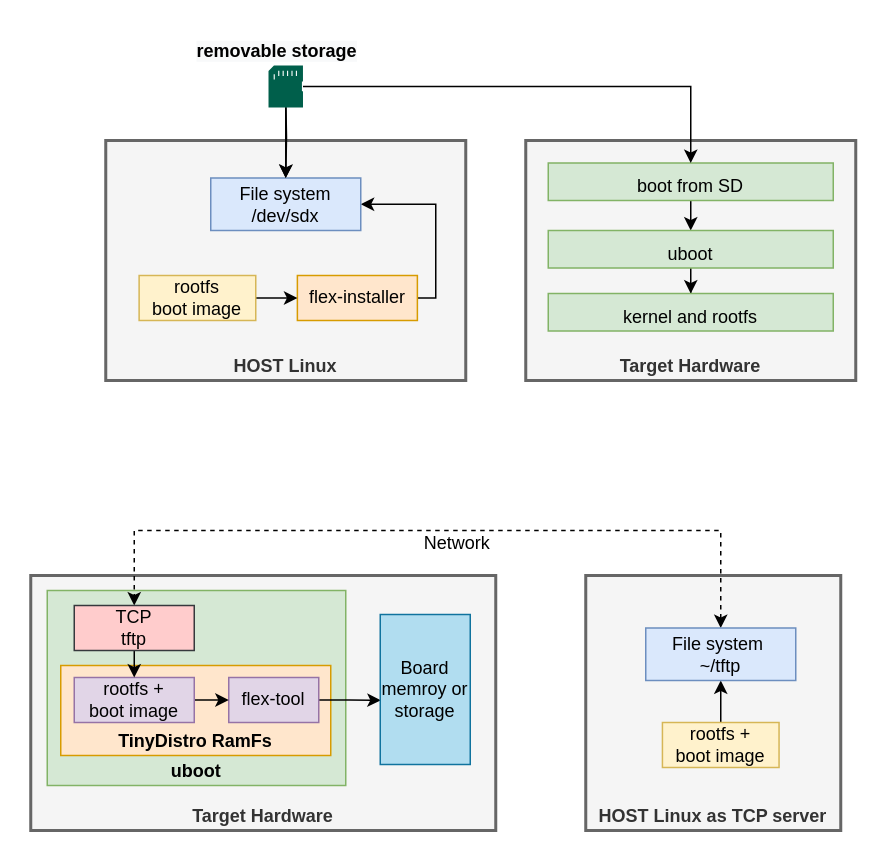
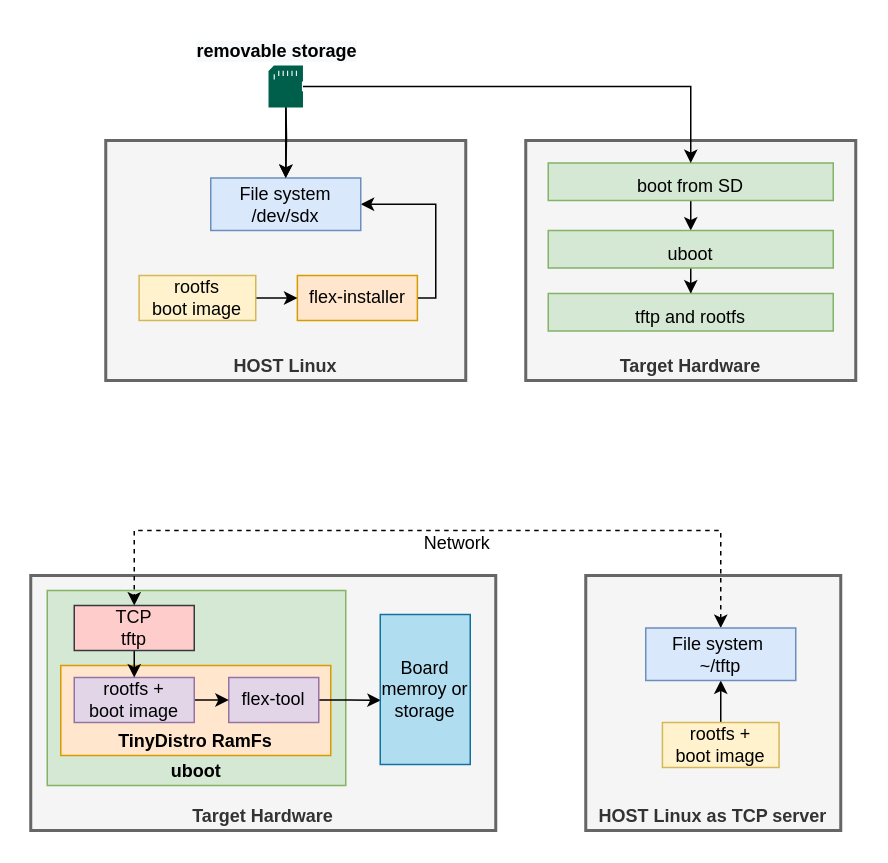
  <mxCell id="0" />
  <mxCell id="1" parent="0" />
  <mxCell id="2" value="HOST Linux" style="rounded=0;whiteSpace=wrap;html=1;verticalAlign=bottom;fontStyle=1;strokeWidth=2;fillColor=#f5f5f5;fontColor=#333333;strokeColor=#666666;" vertex="1" parent="1"><mxGeometry x="70" y="93" width="240" height="160" as="geometry" /></mxCell>
  <mxCell id="3" style="edgeStyle=orthogonalEdgeStyle;rounded=0;orthogonalLoop=1;jettySize=auto;html=1;exitX=1;exitY=0.5;exitDx=0;exitDy=0;entryX=1;entryY=0.5;entryDx=0;entryDy=0;" edge="1" parent="1" source="4" target="8"><mxGeometry relative="1" as="geometry"><Array as="points"><mxPoint x="290" y="198" /><mxPoint x="290" y="136" /></Array></mxGeometry></mxCell>
  <mxCell id="4" value="flex-installer" style="rounded=0;whiteSpace=wrap;html=1;fillColor=#ffe6cc;strokeColor=#d79b00;" vertex="1" parent="1"><mxGeometry x="197.75" y="183" width="80" height="30" as="geometry" /></mxCell>
  <mxCell id="5" value="Target Hardware" style="rounded=0;whiteSpace=wrap;html=1;verticalAlign=bottom;fontStyle=1;strokeWidth=2;fillColor=#f5f5f5;strokeColor=#666666;fontColor=#333333;" vertex="1" parent="1"><mxGeometry x="20" y="383" width="310" height="170" as="geometry" /></mxCell>
  <mxCell id="6" style="edgeStyle=orthogonalEdgeStyle;rounded=0;orthogonalLoop=1;jettySize=auto;html=1;exitX=1;exitY=0.5;exitDx=0;exitDy=0;entryX=0;entryY=0.5;entryDx=0;entryDy=0;" edge="1" parent="1" source="7" target="4"><mxGeometry relative="1" as="geometry" /></mxCell>
  <mxCell id="7" value="rootfs&lt;br&gt;boot image&lt;br&gt;" style="rounded=0;whiteSpace=wrap;html=1;fillColor=#fff2cc;strokeColor=#d6b656;" vertex="1" parent="1"><mxGeometry x="92.25" y="183" width="77.75" height="30" as="geometry" /></mxCell>
  <mxCell id="8" value="File system /dev/sdx" style="rounded=0;whiteSpace=wrap;html=1;fillColor=#dae8fc;strokeColor=#6c8ebf;" vertex="1" parent="1"><mxGeometry x="140" y="118" width="100" height="35" as="geometry" /></mxCell>
  <mxCell id="9" style="edgeStyle=orthogonalEdgeStyle;rounded=0;orthogonalLoop=1;jettySize=auto;html=1;" edge="1" parent="1" target="8"><mxGeometry relative="1" as="geometry"><mxPoint x="190" y="63" as="sourcePoint" /></mxGeometry></mxCell>
  <mxCell id="10" value="uboot" style="rounded=0;whiteSpace=wrap;html=1;verticalAlign=bottom;fontStyle=1;fillColor=#d5e8d4;strokeColor=#82b366;" vertex="1" parent="1"><mxGeometry x="31" y="393" width="199" height="130" as="geometry" /></mxCell>
  <mxCell id="11" value="TinyDistro RamFs" style="rounded=0;whiteSpace=wrap;html=1;verticalAlign=bottom;fontStyle=1;fillColor=#ffe6cc;strokeColor=#d79b00;" vertex="1" parent="1"><mxGeometry x="40" y="443" width="180" height="60" as="geometry" /></mxCell>
  <mxCell id="12" style="edgeStyle=orthogonalEdgeStyle;rounded=0;orthogonalLoop=1;jettySize=auto;html=1;exitX=1;exitY=0.5;exitDx=0;exitDy=0;entryX=0.006;entryY=0.572;entryDx=0;entryDy=0;entryPerimeter=0;startArrow=none;startFill=0;" edge="1" parent="1" source="13" target="35"><mxGeometry relative="1" as="geometry" /></mxCell>
  <mxCell id="13" value="flex-tool" style="rounded=0;whiteSpace=wrap;html=1;fillColor=#e1d5e7;strokeColor=#9673a6;" vertex="1" parent="1"><mxGeometry x="152" y="451" width="60" height="30" as="geometry" /></mxCell>
  <mxCell id="14" value="" style="edgeStyle=orthogonalEdgeStyle;rounded=0;orthogonalLoop=1;jettySize=auto;html=1;" edge="1" parent="1" source="15" target="8"><mxGeometry relative="1" as="geometry" /></mxCell>
  <mxCell id="15" value="" style="sketch=0;pointerEvents=1;shadow=0;dashed=0;html=1;strokeColor=none;fillColor=#005F4B;labelPosition=center;verticalLabelPosition=bottom;verticalAlign=top;align=center;outlineConnect=0;shape=mxgraph.veeam2.sd_card;" vertex="1" parent="1"><mxGeometry x="178.5" y="43" width="23" height="28.0" as="geometry" /></mxCell>
  <mxCell id="16" value="&lt;span style=&quot;color: rgb(0, 0, 0); font-family: Helvetica; font-size: 12px; font-style: normal; font-variant-ligatures: normal; font-variant-caps: normal; font-weight: 700; letter-spacing: normal; orphans: 2; text-align: center; text-indent: 0px; text-transform: none; widows: 2; word-spacing: 0px; -webkit-text-stroke-width: 0px; background-color: rgb(248, 249, 250); text-decoration-thickness: initial; text-decoration-style: initial; text-decoration-color: initial; float: none; display: inline !important;&quot;&gt;removable storage&lt;/span&gt;" style="text;whiteSpace=wrap;html=1;" vertex="1" parent="1"><mxGeometry x="129" y="20" width="140" height="20" as="geometry" /></mxCell>
  <mxCell id="17" value="HOST Linux as TCP server" style="rounded=0;whiteSpace=wrap;html=1;verticalAlign=bottom;fontStyle=1;strokeWidth=2;fillColor=#f5f5f5;fontColor=#333333;strokeColor=#666666;" vertex="1" parent="1"><mxGeometry x="390" y="383" width="170" height="170" as="geometry" /></mxCell>
  <mxCell id="18" style="edgeStyle=orthogonalEdgeStyle;rounded=0;orthogonalLoop=1;jettySize=auto;html=1;exitX=1;exitY=0.5;exitDx=0;exitDy=0;entryX=0;entryY=0.5;entryDx=0;entryDy=0;" edge="1" parent="1" source="20"><mxGeometry relative="1" as="geometry"><mxPoint x="487.75" y="498" as="targetPoint" /></mxGeometry></mxCell>
  <mxCell id="19" style="edgeStyle=orthogonalEdgeStyle;rounded=0;orthogonalLoop=1;jettySize=auto;html=1;exitX=0.5;exitY=0;exitDx=0;exitDy=0;entryX=0.5;entryY=1;entryDx=0;entryDy=0;startArrow=none;startFill=0;" edge="1" parent="1" source="20" target="22"><mxGeometry relative="1" as="geometry" /></mxCell>
  <mxCell id="20" value="rootfs +&lt;br&gt;boot image" style="rounded=0;whiteSpace=wrap;html=1;fillColor=#fff2cc;strokeColor=#d6b656;" vertex="1" parent="1"><mxGeometry x="441.12" y="481" width="77.75" height="30" as="geometry" /></mxCell>
  <mxCell id="21" style="edgeStyle=orthogonalEdgeStyle;rounded=0;orthogonalLoop=1;jettySize=auto;html=1;exitX=0.5;exitY=0;exitDx=0;exitDy=0;entryX=0.5;entryY=0;entryDx=0;entryDy=0;startArrow=classic;startFill=1;dashed=1;" edge="1" parent="1" source="22" target="26"><mxGeometry relative="1" as="geometry"><Array as="points"><mxPoint x="480" y="353" /><mxPoint x="89" y="353" /></Array></mxGeometry></mxCell>
  <mxCell id="22" value="File system&amp;nbsp;&lt;br&gt;~/tftp" style="rounded=0;whiteSpace=wrap;html=1;fillColor=#dae8fc;strokeColor=#6c8ebf;" vertex="1" parent="1"><mxGeometry x="430" y="418" width="100" height="35" as="geometry" /></mxCell>
  <mxCell id="23" style="edgeStyle=orthogonalEdgeStyle;rounded=0;orthogonalLoop=1;jettySize=auto;html=1;exitX=1;exitY=0.5;exitDx=0;exitDy=0;entryX=0;entryY=0.5;entryDx=0;entryDy=0;" edge="1" parent="1" source="24" target="13"><mxGeometry relative="1" as="geometry" /></mxCell>
  <mxCell id="24" value="rootfs +&lt;br&gt;boot image" style="rounded=0;whiteSpace=wrap;html=1;fillColor=#e1d5e7;strokeColor=#9673a6;" vertex="1" parent="1"><mxGeometry x="49" y="451" width="80" height="30" as="geometry" /></mxCell>
  <mxCell id="25" style="edgeStyle=orthogonalEdgeStyle;rounded=0;orthogonalLoop=1;jettySize=auto;html=1;exitX=0.5;exitY=1;exitDx=0;exitDy=0;entryX=0.5;entryY=0;entryDx=0;entryDy=0;startArrow=none;startFill=0;" edge="1" parent="1" source="26" target="24"><mxGeometry relative="1" as="geometry" /></mxCell>
  <mxCell id="26" value="TCP&lt;br&gt;tftp" style="rounded=0;whiteSpace=wrap;html=1;fillColor=#ffcccc;strokeColor=#36393d;" vertex="1" parent="1"><mxGeometry x="49" y="403" width="80" height="30" as="geometry" /></mxCell>
  <mxCell id="27" value="Network" style="text;html=1;align=center;verticalAlign=middle;resizable=0;points=[];autosize=1;strokeColor=none;fillColor=none;" vertex="1" parent="1"><mxGeometry x="269" y="347" width="70" height="30" as="geometry" /></mxCell>
  <mxCell id="28" value="Target Hardware" style="rounded=0;whiteSpace=wrap;html=1;verticalAlign=bottom;fontStyle=1;strokeWidth=2;fillColor=#f5f5f5;strokeColor=#666666;fontColor=#333333;" vertex="1" parent="1"><mxGeometry x="350" y="93" width="220" height="160" as="geometry" /></mxCell>
  <mxCell id="29" style="edgeStyle=orthogonalEdgeStyle;rounded=0;orthogonalLoop=1;jettySize=auto;html=1;exitX=0.5;exitY=1;exitDx=0;exitDy=0;entryX=0.5;entryY=0;entryDx=0;entryDy=0;startArrow=none;startFill=0;fontStyle=0" edge="1" parent="1" source="30" target="33"><mxGeometry relative="1" as="geometry" /></mxCell>
  <mxCell id="30" value="boot from SD" style="rounded=0;whiteSpace=wrap;html=1;verticalAlign=bottom;fontStyle=0;fillColor=#d5e8d4;strokeColor=#82b366;" vertex="1" parent="1"><mxGeometry x="365" y="108" width="190" height="25" as="geometry" /></mxCell>
  <mxCell id="31" style="edgeStyle=orthogonalEdgeStyle;rounded=0;orthogonalLoop=1;jettySize=auto;html=1;startArrow=none;startFill=0;entryX=0.5;entryY=0;entryDx=0;entryDy=0;" edge="1" parent="1" source="15" target="30"><mxGeometry relative="1" as="geometry" /></mxCell>
  <mxCell id="32" style="edgeStyle=orthogonalEdgeStyle;rounded=0;orthogonalLoop=1;jettySize=auto;html=1;exitX=0.5;exitY=1;exitDx=0;exitDy=0;startArrow=none;startFill=0;fontStyle=0" edge="1" parent="1" source="33" target="34"><mxGeometry relative="1" as="geometry" /></mxCell>
  <mxCell id="33" value="uboot" style="rounded=0;whiteSpace=wrap;html=1;verticalAlign=bottom;fontStyle=0;fillColor=#d5e8d4;strokeColor=#82b366;" vertex="1" parent="1"><mxGeometry x="365" y="153" width="190" height="25" as="geometry" /></mxCell>
- <mxCell id="34" value="kernel and rootfs" style="rounded=0;whiteSpace=wrap;html=1;verticalAlign=bottom;fontStyle=0;fillColor=#d5e8d4;strokeColor=#82b366;" vertex="1" parent="1"><mxGeometry x="365" y="195" width="190" height="25" as="geometry" /></mxCell>
+ <mxCell id="34" value="tftp and rootfs" style="rounded=0;whiteSpace=wrap;html=1;verticalAlign=bottom;fontStyle=0;fillColor=#d5e8d4;strokeColor=#82b366;" vertex="1" parent="1"><mxGeometry x="365" y="195" width="190" height="25" as="geometry" /></mxCell>
  <mxCell id="35" value="Board memroy or storage" style="rounded=0;whiteSpace=wrap;html=1;fillColor=#b1ddf0;strokeColor=#10739e;" vertex="1" parent="1"><mxGeometry x="253" y="409" width="60" height="100" as="geometry" /></mxCell>
